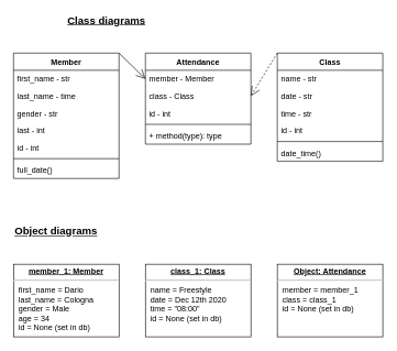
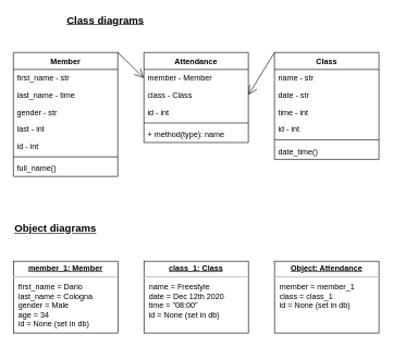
  <mxCell id="0" />
  <mxCell id="1" parent="0" />
  <mxCell id="2" value="Member" style="swimlane;fontStyle=1;align=center;verticalAlign=top;childLayout=stackLayout;horizontal=1;startSize=26;horizontalStack=0;resizeParent=1;resizeParentMax=0;resizeLast=0;collapsible=1;marginBottom=0;" vertex="1" parent="1"><mxGeometry x="20" y="80" width="160" height="190" as="geometry" /></mxCell>
  <mxCell id="3" value="first_name - str" style="text;strokeColor=none;fillColor=none;align=left;verticalAlign=top;spacingLeft=4;spacingRight=4;overflow=hidden;rotatable=0;points=[[0,0.5],[1,0.5]];portConstraint=eastwest;" vertex="1" parent="2"><mxGeometry y="26" width="160" height="26" as="geometry" /></mxCell>
  <mxCell id="4" value="last_name - time" style="text;strokeColor=none;fillColor=none;align=left;verticalAlign=top;spacingLeft=4;spacingRight=4;overflow=hidden;rotatable=0;points=[[0,0.5],[1,0.5]];portConstraint=eastwest;" vertex="1" parent="2"><mxGeometry y="52" width="160" height="26" as="geometry" /></mxCell>
  <mxCell id="5" value="gender - str" style="text;strokeColor=none;fillColor=none;align=left;verticalAlign=top;spacingLeft=4;spacingRight=4;overflow=hidden;rotatable=0;points=[[0,0.5],[1,0.5]];portConstraint=eastwest;" vertex="1" parent="2"><mxGeometry y="78" width="160" height="26" as="geometry" /></mxCell>
  <mxCell id="6" value="last - int" style="text;strokeColor=none;fillColor=none;align=left;verticalAlign=top;spacingLeft=4;spacingRight=4;overflow=hidden;rotatable=0;points=[[0,0.5],[1,0.5]];portConstraint=eastwest;" vertex="1" parent="2"><mxGeometry y="104" width="160" height="26" as="geometry" /></mxCell>
  <mxCell id="7" value="id - int" style="text;strokeColor=none;fillColor=none;align=left;verticalAlign=top;spacingLeft=4;spacingRight=4;overflow=hidden;rotatable=0;points=[[0,0.5],[1,0.5]];portConstraint=eastwest;" vertex="1" parent="2"><mxGeometry y="130" width="160" height="26" as="geometry" /></mxCell>
  <mxCell id="8" value="" style="line;strokeWidth=1;fillColor=none;align=left;verticalAlign=middle;spacingTop=-1;spacingLeft=3;spacingRight=3;rotatable=0;labelPosition=right;points=[];portConstraint=eastwest;" vertex="1" parent="2"><mxGeometry y="156" width="160" height="8" as="geometry" /></mxCell>
- <mxCell id="9" value="full_date()" style="text;strokeColor=none;fillColor=none;align=left;verticalAlign=top;spacingLeft=4;spacingRight=4;overflow=hidden;rotatable=0;points=[[0,0.5],[1,0.5]];portConstraint=eastwest;" vertex="1" parent="2"><mxGeometry y="164" width="160" height="26" as="geometry" /></mxCell>
+ <mxCell id="9" value="full_name()" style="text;strokeColor=none;fillColor=none;align=left;verticalAlign=top;spacingLeft=4;spacingRight=4;overflow=hidden;rotatable=0;points=[[0,0.5],[1,0.5]];portConstraint=eastwest;" vertex="1" parent="2"><mxGeometry y="164" width="160" height="26" as="geometry" /></mxCell>
  <mxCell id="10" value="Class" style="swimlane;fontStyle=1;align=center;verticalAlign=top;childLayout=stackLayout;horizontal=1;startSize=26;horizontalStack=0;resizeParent=1;resizeParentMax=0;resizeLast=0;collapsible=1;marginBottom=0;" vertex="1" parent="1"><mxGeometry x="420" y="80" width="160" height="164" as="geometry" /></mxCell>
  <mxCell id="11" value="name - str" style="text;strokeColor=none;fillColor=none;align=left;verticalAlign=top;spacingLeft=4;spacingRight=4;overflow=hidden;rotatable=0;points=[[0,0.5],[1,0.5]];portConstraint=eastwest;" vertex="1" parent="10"><mxGeometry y="26" width="160" height="26" as="geometry" /></mxCell>
  <mxCell id="12" value="date - str" style="text;strokeColor=none;fillColor=none;align=left;verticalAlign=top;spacingLeft=4;spacingRight=4;overflow=hidden;rotatable=0;points=[[0,0.5],[1,0.5]];portConstraint=eastwest;" vertex="1" parent="10"><mxGeometry y="52" width="160" height="26" as="geometry" /></mxCell>
- <mxCell id="13" value="time - str" style="text;strokeColor=none;fillColor=none;align=left;verticalAlign=top;spacingLeft=4;spacingRight=4;overflow=hidden;rotatable=0;points=[[0,0.5],[1,0.5]];portConstraint=eastwest;" vertex="1" parent="10"><mxGeometry y="78" width="160" height="26" as="geometry" /></mxCell>
+ <mxCell id="13" value="time - int" style="text;strokeColor=none;fillColor=none;align=left;verticalAlign=top;spacingLeft=4;spacingRight=4;overflow=hidden;rotatable=0;points=[[0,0.5],[1,0.5]];portConstraint=eastwest;" vertex="1" parent="10"><mxGeometry y="78" width="160" height="26" as="geometry" /></mxCell>
  <mxCell id="14" value="id - int" style="text;strokeColor=none;fillColor=none;align=left;verticalAlign=top;spacingLeft=4;spacingRight=4;overflow=hidden;rotatable=0;points=[[0,0.5],[1,0.5]];portConstraint=eastwest;" vertex="1" parent="10"><mxGeometry y="104" width="160" height="26" as="geometry" /></mxCell>
  <mxCell id="15" value="" style="line;strokeWidth=1;fillColor=none;align=left;verticalAlign=middle;spacingTop=-1;spacingLeft=3;spacingRight=3;rotatable=0;labelPosition=right;points=[];portConstraint=eastwest;" vertex="1" parent="10"><mxGeometry y="130" width="160" height="8" as="geometry" /></mxCell>
  <mxCell id="16" value="date_time()" style="text;strokeColor=none;fillColor=none;align=left;verticalAlign=top;spacingLeft=4;spacingRight=4;overflow=hidden;rotatable=0;points=[[0,0.5],[1,0.5]];portConstraint=eastwest;" vertex="1" parent="10"><mxGeometry y="138" width="160" height="26" as="geometry" /></mxCell>
  <mxCell id="17" value="Attendance" style="swimlane;fontStyle=1;align=center;verticalAlign=top;childLayout=stackLayout;horizontal=1;startSize=26;horizontalStack=0;resizeParent=1;resizeParentMax=0;resizeLast=0;collapsible=1;marginBottom=0;" vertex="1" parent="1"><mxGeometry x="220" y="80" width="160" height="138" as="geometry" /></mxCell>
  <mxCell id="18" value="member - Member" style="text;strokeColor=none;fillColor=none;align=left;verticalAlign=top;spacingLeft=4;spacingRight=4;overflow=hidden;rotatable=0;points=[[0,0.5],[1,0.5]];portConstraint=eastwest;" vertex="1" parent="17"><mxGeometry y="26" width="160" height="26" as="geometry" /></mxCell>
  <mxCell id="19" value="class - Class" style="text;strokeColor=none;fillColor=none;align=left;verticalAlign=top;spacingLeft=4;spacingRight=4;overflow=hidden;rotatable=0;points=[[0,0.5],[1,0.5]];portConstraint=eastwest;" vertex="1" parent="17"><mxGeometry y="52" width="160" height="26" as="geometry" /></mxCell>
  <mxCell id="20" value="id - int" style="text;strokeColor=none;fillColor=none;align=left;verticalAlign=top;spacingLeft=4;spacingRight=4;overflow=hidden;rotatable=0;points=[[0,0.5],[1,0.5]];portConstraint=eastwest;" vertex="1" parent="17"><mxGeometry y="78" width="160" height="26" as="geometry" /></mxCell>
  <mxCell id="21" value="" style="line;strokeWidth=1;fillColor=none;align=left;verticalAlign=middle;spacingTop=-1;spacingLeft=3;spacingRight=3;rotatable=0;labelPosition=right;points=[];portConstraint=eastwest;" vertex="1" parent="17"><mxGeometry y="104" width="160" height="8" as="geometry" /></mxCell>
- <mxCell id="22" value="+ method(type): type" style="text;strokeColor=none;fillColor=none;align=left;verticalAlign=top;spacingLeft=4;spacingRight=4;overflow=hidden;rotatable=0;points=[[0,0.5],[1,0.5]];portConstraint=eastwest;" vertex="1" parent="17"><mxGeometry y="112" width="160" height="26" as="geometry" /></mxCell>
+ <mxCell id="22" value="+ method(type): name" style="text;strokeColor=none;fillColor=none;align=left;verticalAlign=top;spacingLeft=4;spacingRight=4;overflow=hidden;rotatable=0;points=[[0,0.5],[1,0.5]];portConstraint=eastwest;" vertex="1" parent="17"><mxGeometry y="112" width="160" height="26" as="geometry" /></mxCell>
  <mxCell id="23" value="Class diagrams" style="text;html=1;align=left;verticalAlign=middle;resizable=0;points=[];autosize=1;fontSize=16;fontStyle=5" vertex="1" parent="1"><mxGeometry x="100" y="20" width="130" height="20" as="geometry" /></mxCell>
  <mxCell id="24" value="Object diagrams" style="text;html=1;align=left;verticalAlign=middle;resizable=0;points=[];autosize=1;fontSize=16;fontStyle=5" vertex="1" parent="1"><mxGeometry x="20" y="340" width="140" height="20" as="geometry" /></mxCell>
  <mxCell id="25" value="" style="endArrow=open;endFill=1;endSize=12;html=1;fontSize=16;exitX=1;exitY=0;exitDx=0;exitDy=0;entryX=0;entryY=0.5;entryDx=0;entryDy=0;" edge="1" parent="1" source="2" target="18"><mxGeometry width="160" relative="1" as="geometry"><mxPoint x="110" y="400" as="sourcePoint" /><mxPoint x="270" y="400" as="targetPoint" /></mxGeometry></mxCell>
- <mxCell id="26" value="" style="endArrow=open;endFill=1;endSize=12;html=1;fontSize=16;entryX=1;entryY=0.5;entryDx=0;entryDy=0;exitX=0;exitY=0;exitDx=0;exitDy=0;dashed=1;" edge="1" parent="1" source="10" target="19"><mxGeometry width="160" relative="1" as="geometry"><mxPoint x="300" y="330" as="sourcePoint" /><mxPoint x="460" y="330" as="targetPoint" /></mxGeometry></mxCell>
+ <mxCell id="26" value="" style="endArrow=open;endFill=1;endSize=12;html=1;fontSize=16;entryX=1;entryY=0.5;entryDx=0;entryDy=0;exitX=0;exitY=0;exitDx=0;exitDy=0;" edge="1" parent="1" source="10" target="19"><mxGeometry width="160" relative="1" as="geometry"><mxPoint x="300" y="330" as="sourcePoint" /><mxPoint x="460" y="330" as="targetPoint" /></mxGeometry></mxCell>
  <mxCell id="27" value="&lt;p style=&quot;margin: 0px ; margin-top: 4px ; text-align: center ; text-decoration: underline&quot;&gt;&lt;b&gt;member_1: Member&lt;/b&gt;&lt;/p&gt;&lt;hr&gt;&lt;p style=&quot;margin: 0px ; margin-left: 8px&quot;&gt;first_name = Dario&lt;br&gt;last_name = Cologna&lt;br&gt;gender = Male&lt;/p&gt;&lt;p style=&quot;margin: 0px ; margin-left: 8px&quot;&gt;age = 34&lt;/p&gt;&lt;p style=&quot;margin: 0px ; margin-left: 8px&quot;&gt;id = None (set in db)&lt;/p&gt;" style="verticalAlign=top;align=left;overflow=fill;fontSize=12;fontFamily=Helvetica;html=1;" vertex="1" parent="1"><mxGeometry x="20" y="400" width="160" height="110" as="geometry" /></mxCell>
  <mxCell id="28" value="&lt;p style=&quot;margin: 0px ; margin-top: 4px ; text-align: center ; text-decoration: underline&quot;&gt;&lt;b&gt;class_1: Class&lt;/b&gt;&lt;/p&gt;&lt;hr&gt;&lt;p style=&quot;margin: 0px ; margin-left: 8px&quot;&gt;name = Freestyle&lt;br&gt;date = Dec 12th 2020&lt;br&gt;time = &quot;08:00&quot;&lt;/p&gt;&lt;p style=&quot;margin: 0px ; margin-left: 8px&quot;&gt;id = None (set in db)&lt;/p&gt;" style="verticalAlign=top;align=left;overflow=fill;fontSize=12;fontFamily=Helvetica;html=1;" vertex="1" parent="1"><mxGeometry x="220" y="400" width="160" height="110" as="geometry" /></mxCell>
  <mxCell id="29" value="&lt;p style=&quot;margin: 0px ; margin-top: 4px ; text-align: center ; text-decoration: underline&quot;&gt;&lt;b&gt;Object: Attendance&lt;/b&gt;&lt;/p&gt;&lt;hr&gt;&lt;p style=&quot;margin: 0px ; margin-left: 8px&quot;&gt;member = member_1&lt;br&gt;class = class_1&lt;/p&gt;&lt;p style=&quot;margin: 0px ; margin-left: 8px&quot;&gt;id = None (set in db)&lt;/p&gt;" style="verticalAlign=top;align=left;overflow=fill;fontSize=12;fontFamily=Helvetica;html=1;" vertex="1" parent="1"><mxGeometry x="420" y="400" width="160" height="110" as="geometry" /></mxCell>
